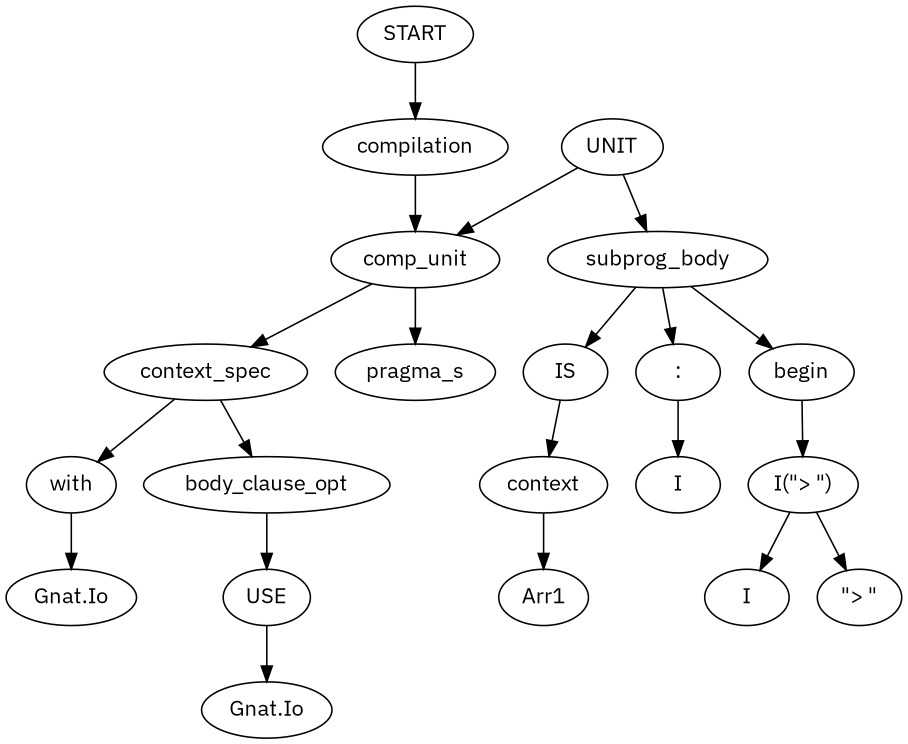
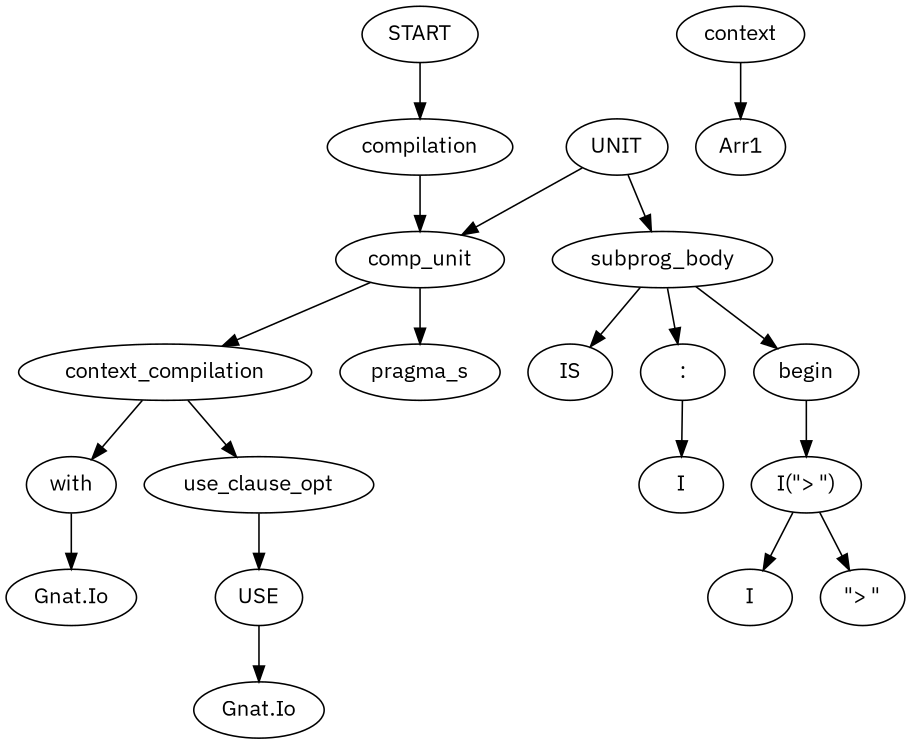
  digraph {
    fontname="IBM Plex Sans"
    node [fontname="IBM Plex Sans"]
    edge [fontname="IBM Plex Sans"]
    n1 [label=START]
    n2 [label=compilation]
    n3 [label=comp_unit]
-   n4 [label=context_spec]
+   n4 [label=context_compilation]
    n5 [label=pragma_s]
    n6 [label=with]
-   n7 [label=body_clause_opt]
+   n7 [label=use_clause_opt]
    n8 [label=UNIT]
    n9 [label=subprog_body]
    n10 [label="Gnat.Io"]
    n11 [label=USE]
    n12 [label="Gnat.Io"]
    n13 [label=IS]
    n14 [label=":"]
    n15 [label=begin]
    n16 [label=context]
    n17 [label=I]
    n18 [label="I(\"> \")"]
    n19 [label=Arr1]
    n20 [label=I]
    n21 [label="\"> \""]
    n1 -> n2
    n2 -> n3
    n3 -> n4
    n3 -> n5
    n4 -> n6
    n4 -> n7
    n6 -> n10
    n7 -> n11
    n8 -> n3
    n8 -> n9
    n9 -> n13
    n9 -> n14
    n9 -> n15
    n11 -> n12
-   n13 -> n16
    n14 -> n17
    n15 -> n18
    n16 -> n19
    n18 -> n20
    n18 -> n21
  }
